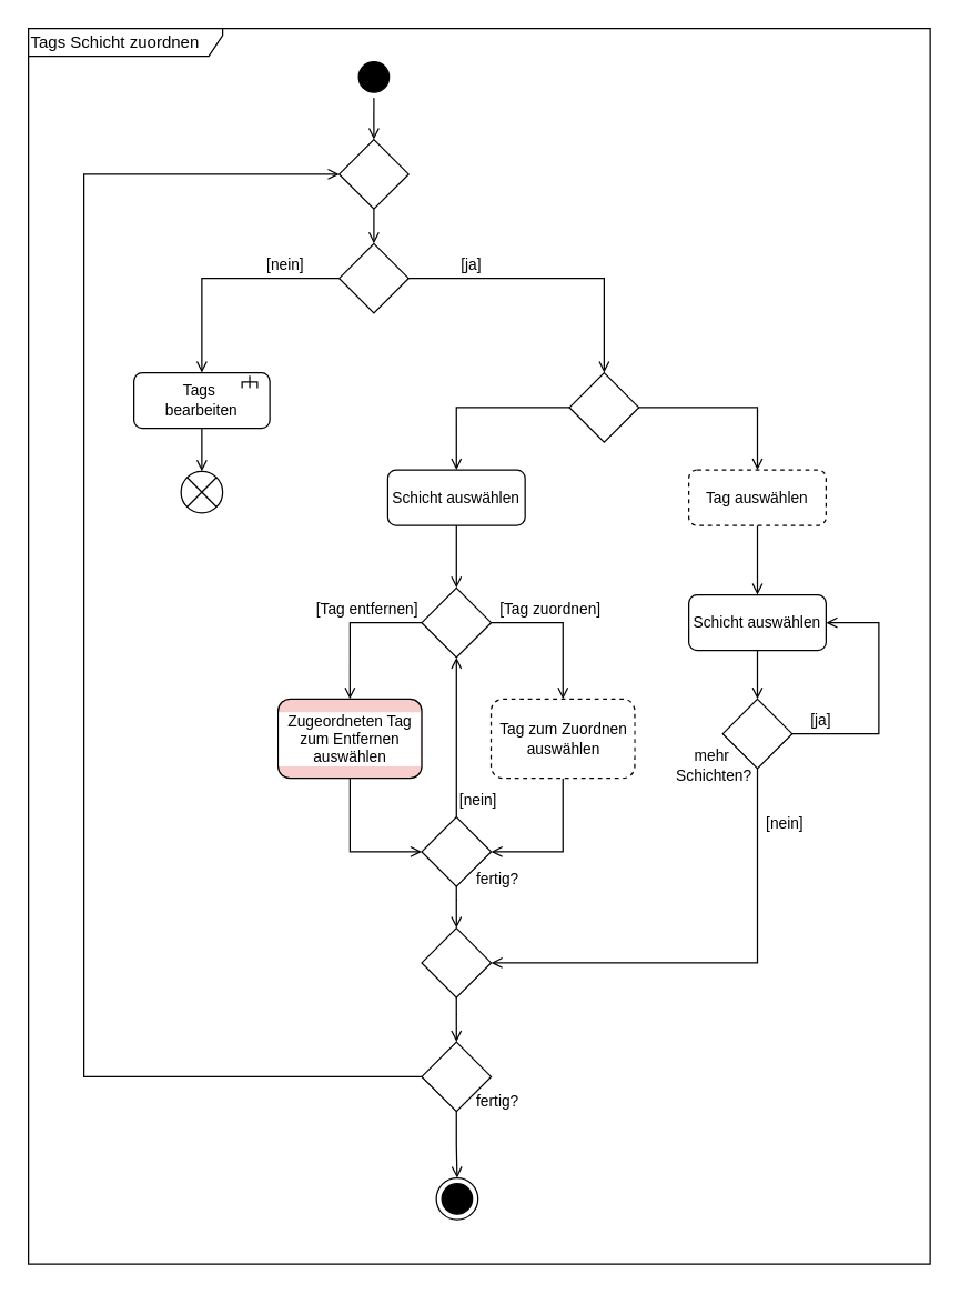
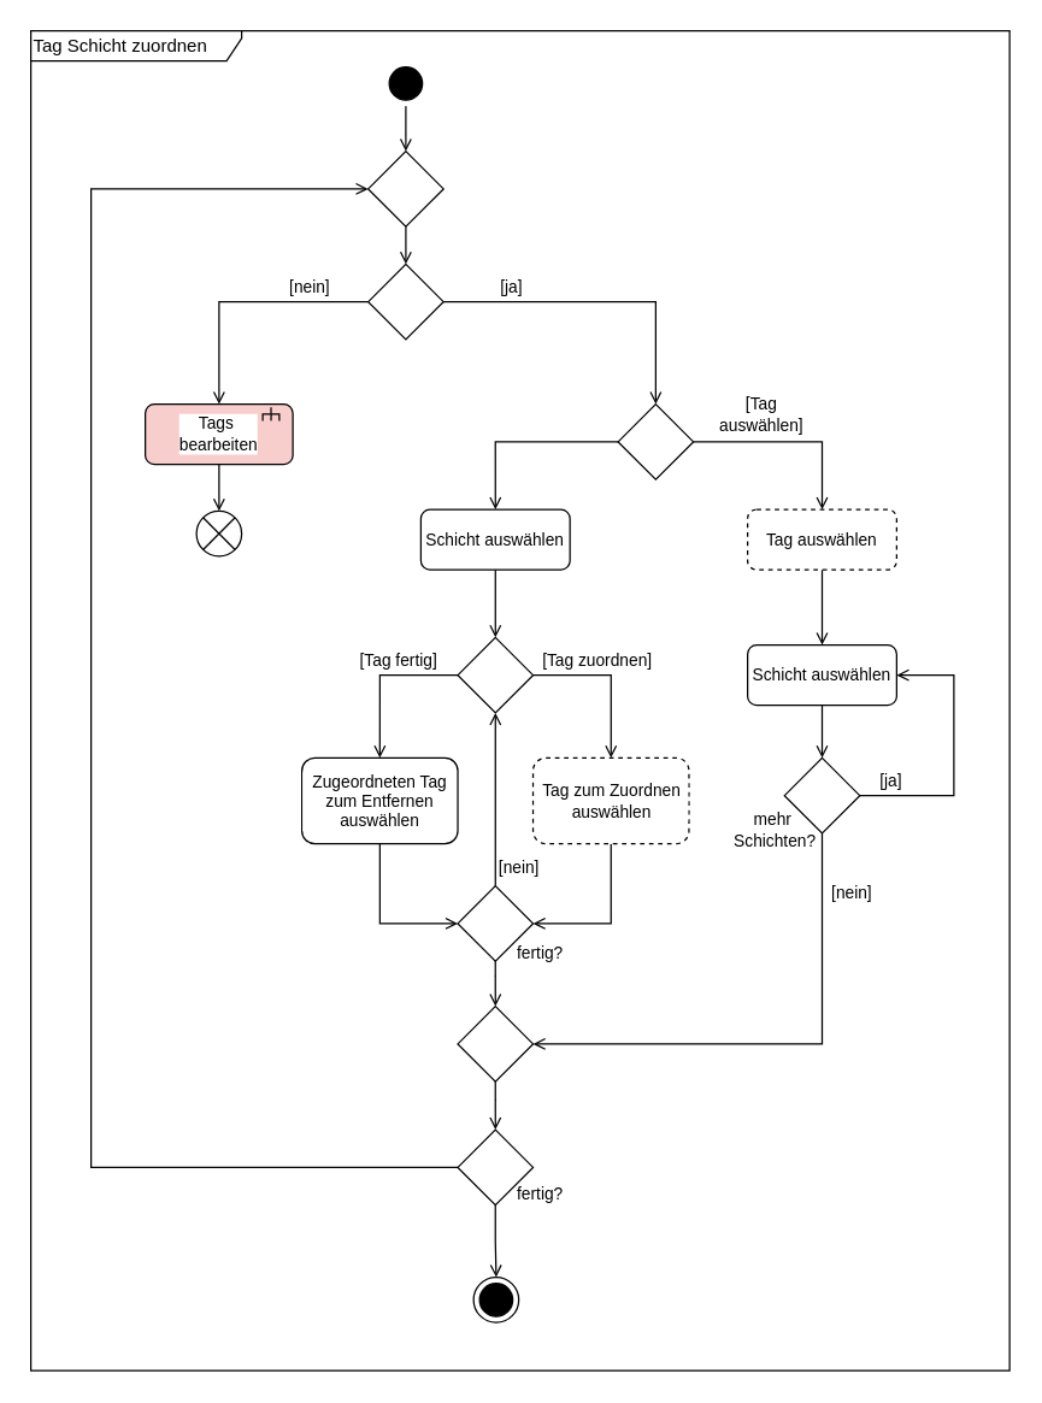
  <mxCell id="0" />
  <mxCell id="1" parent="0" />
  <mxCell id="2" value="mehr&amp;nbsp;&lt;div&gt;Schichten?&lt;/div&gt;" style="text;html=1;align=center;verticalAlign=middle;resizable=0;points=[];autosize=1;strokeColor=none;fillColor=none;fontFamily=Helvetica;fontSize=11;fontColor=default;labelBackgroundColor=default;" vertex="1" parent="1"><mxGeometry x="474" y="531" width="80" height="40" as="geometry" /></mxCell>
  <mxCell id="3" style="edgeStyle=orthogonalEdgeStyle;rounded=0;orthogonalLoop=1;jettySize=auto;html=1;entryX=0.5;entryY=0;entryDx=0;entryDy=0;strokeColor=default;align=center;verticalAlign=middle;fontFamily=Helvetica;fontSize=11;fontColor=default;labelBackgroundColor=default;endArrow=open;endFill=0;" edge="1" parent="1" source="4" target="24"><mxGeometry relative="1" as="geometry" /></mxCell>
  <mxCell id="4" value="" style="ellipse;html=1;shape=startState;fillColor=#000000;strokeColor=#000000;" vertex="1" parent="1"><mxGeometry x="254.03" y="40" width="30" height="30" as="geometry" /></mxCell>
- <mxCell id="5" value="Tags Schicht&lt;span style=&quot;background-color: initial;&quot;&gt;&amp;nbsp;zuordnen&lt;/span&gt;" style="shape=umlFrame;whiteSpace=wrap;html=1;pointerEvents=0;width=140;height=20;align=left;" vertex="1" parent="1"><mxGeometry x="20" y="20" width="650" height="890" as="geometry" /></mxCell>
+ <mxCell id="5" value="Tag Schicht&lt;span style=&quot;background-color: initial;&quot;&gt;&amp;nbsp;zuordnen&lt;/span&gt;" style="shape=umlFrame;whiteSpace=wrap;html=1;pointerEvents=0;width=140;height=20;align=left;" vertex="1" parent="1"><mxGeometry x="20" y="20" width="650" height="890" as="geometry" /></mxCell>
  <mxCell id="6" value="" style="ellipse;html=1;shape=endState;fillColor=#000000;strokeColor=#000000;fontFamily=Helvetica;fontSize=11;fontColor=default;labelBackgroundColor=default;" vertex="1" parent="1"><mxGeometry x="314.03" y="848" width="30" height="30" as="geometry" /></mxCell>
  <mxCell id="7" style="edgeStyle=orthogonalEdgeStyle;rounded=0;orthogonalLoop=1;jettySize=auto;html=1;strokeColor=default;align=center;verticalAlign=middle;fontFamily=Helvetica;fontSize=11;fontColor=default;labelBackgroundColor=default;endArrow=open;endFill=0;exitX=0;exitY=0.5;exitDx=0;exitDy=0;entryX=0.5;entryY=0;entryDx=0;entryDy=0;" edge="1" parent="1" target="10" source="20"><mxGeometry relative="1" as="geometry"><mxPoint x="-16" y="187" as="sourcePoint" /><Array as="points"><mxPoint x="145" y="200" /></Array></mxGeometry></mxCell>
  <mxCell id="8" value="" style="shape=sumEllipse;perimeter=ellipsePerimeter;html=1;backgroundOutline=1;fontFamily=Helvetica;fontSize=11;fontColor=default;labelBackgroundColor=default;" vertex="1" parent="1"><mxGeometry x="130" y="339" width="30" height="30" as="geometry" /></mxCell>
  <mxCell id="9" style="edgeStyle=orthogonalEdgeStyle;rounded=0;orthogonalLoop=1;jettySize=auto;html=1;entryX=0.5;entryY=0;entryDx=0;entryDy=0;strokeColor=default;align=center;verticalAlign=middle;fontFamily=Helvetica;fontSize=11;fontColor=default;labelBackgroundColor=default;endArrow=open;endFill=0;" edge="1" parent="1" source="10" target="8"><mxGeometry relative="1" as="geometry" /></mxCell>
- <mxCell id="10" value="Tags&amp;nbsp;&lt;div&gt;bearbeiten&lt;/div&gt;" style="rounded=1;whiteSpace=wrap;html=1;fontFamily=Helvetica;fontSize=11;fontColor=default;labelBackgroundColor=default;" vertex="1" parent="1"><mxGeometry x="96" y="268" width="98" height="40" as="geometry" /></mxCell>
+ <mxCell id="10" value="Tags&amp;nbsp;&lt;div&gt;bearbeiten&lt;/div&gt;" style="rounded=1;whiteSpace=wrap;html=1;fontFamily=Helvetica;fontSize=11;fontColor=default;labelBackgroundColor=default;fillColor=#f8cecc;" vertex="1" parent="1"><mxGeometry x="96" y="268" width="98" height="40" as="geometry" /></mxCell>
  <mxCell id="11" value="" style="strokeWidth=1;html=1;shape=mxgraph.flowchart.annotation_2;align=left;labelPosition=right;pointerEvents=1;rotation=90;fontFamily=Helvetica;fontSize=11;fontColor=default;labelBackgroundColor=default;" vertex="1" parent="1"><mxGeometry x="175" y="269" width="9" height="11" as="geometry" /></mxCell>
  <mxCell id="12" value="" style="endArrow=none;html=1;rounded=0;entryX=0.519;entryY=0.49;entryDx=0;entryDy=0;entryPerimeter=0;exitX=1;exitY=0.5;exitDx=0;exitDy=0;exitPerimeter=0;strokeWidth=1;strokeColor=default;align=center;verticalAlign=middle;fontFamily=Helvetica;fontSize=11;fontColor=default;labelBackgroundColor=default;edgeStyle=orthogonalEdgeStyle;" edge="1" parent="1" source="11" target="11"><mxGeometry width="50" height="50" relative="1" as="geometry"><mxPoint x="-437" y="381.5" as="sourcePoint" /><mxPoint x="-374" y="411.5" as="targetPoint" /></mxGeometry></mxCell>
  <mxCell id="13" style="edgeStyle=orthogonalEdgeStyle;rounded=0;orthogonalLoop=1;jettySize=auto;html=1;entryX=0.5;entryY=0;entryDx=0;entryDy=0;strokeColor=default;align=center;verticalAlign=middle;fontFamily=Helvetica;fontSize=11;fontColor=default;labelBackgroundColor=default;endArrow=open;endFill=0;" edge="1" parent="1" source="28" target="14"><mxGeometry relative="1" as="geometry" /></mxCell>
  <mxCell id="14" value="Schicht auswählen" style="rounded=1;whiteSpace=wrap;html=1;fontFamily=Helvetica;fontSize=11;fontColor=default;labelBackgroundColor=default;" vertex="1" parent="1"><mxGeometry x="496" y="428" width="99" height="40" as="geometry" /></mxCell>
  <mxCell id="15" style="edgeStyle=orthogonalEdgeStyle;rounded=0;orthogonalLoop=1;jettySize=auto;html=1;entryX=1;entryY=0.5;entryDx=0;entryDy=0;strokeColor=default;align=center;verticalAlign=middle;fontFamily=Helvetica;fontSize=11;fontColor=default;labelBackgroundColor=default;endArrow=open;endFill=0;" edge="1" parent="1" source="16" target="14"><mxGeometry relative="1" as="geometry"><Array as="points"><mxPoint x="633" y="528" /><mxPoint x="633" y="448" /></Array></mxGeometry></mxCell>
  <mxCell id="16" value="" style="rhombus;whiteSpace=wrap;html=1;fontFamily=Helvetica;fontSize=11;fontColor=default;labelBackgroundColor=default;" vertex="1" parent="1"><mxGeometry x="520.5" y="503" width="50" height="50" as="geometry" /></mxCell>
  <mxCell id="17" style="edgeStyle=orthogonalEdgeStyle;rounded=0;orthogonalLoop=1;jettySize=auto;html=1;strokeColor=default;align=center;verticalAlign=middle;fontFamily=Helvetica;fontSize=11;fontColor=default;labelBackgroundColor=default;endArrow=open;endFill=0;" edge="1" parent="1" source="14" target="16"><mxGeometry relative="1" as="geometry"><mxPoint x="545" y="513" as="targetPoint" /></mxGeometry></mxCell>
  <mxCell id="18" value="[ja]" style="text;html=1;align=center;verticalAlign=middle;resizable=0;points=[];autosize=1;strokeColor=none;fillColor=none;fontFamily=Helvetica;fontSize=11;fontColor=default;labelBackgroundColor=default;" vertex="1" parent="1"><mxGeometry x="571" y="503" width="40" height="30" as="geometry" /></mxCell>
  <mxCell id="19" style="edgeStyle=orthogonalEdgeStyle;rounded=0;orthogonalLoop=1;jettySize=auto;html=1;entryX=0.5;entryY=0;entryDx=0;entryDy=0;endArrow=open;endFill=0;" edge="1" parent="1" source="20" target="31"><mxGeometry relative="1" as="geometry" /></mxCell>
  <mxCell id="20" value="" style="rhombus;whiteSpace=wrap;html=1;" vertex="1" parent="1"><mxGeometry x="244.03" y="175" width="50" height="50" as="geometry" /></mxCell>
  <mxCell id="21" value="[nein]" style="text;html=1;align=center;verticalAlign=middle;resizable=0;points=[];autosize=1;strokeColor=none;fillColor=none;fontFamily=Helvetica;fontSize=11;fontColor=default;labelBackgroundColor=default;" vertex="1" parent="1"><mxGeometry x="180" y="175" width="50" height="30" as="geometry" /></mxCell>
  <mxCell id="22" value="[ja]" style="text;html=1;align=center;verticalAlign=middle;resizable=0;points=[];autosize=1;strokeColor=none;fillColor=none;fontFamily=Helvetica;fontSize=11;fontColor=default;labelBackgroundColor=default;" vertex="1" parent="1"><mxGeometry x="319.03" y="175" width="40" height="30" as="geometry" /></mxCell>
  <mxCell id="23" style="edgeStyle=orthogonalEdgeStyle;rounded=0;orthogonalLoop=1;jettySize=auto;html=1;exitX=0.5;exitY=1;exitDx=0;exitDy=0;entryX=0.5;entryY=0;entryDx=0;entryDy=0;strokeColor=default;align=center;verticalAlign=middle;fontFamily=Helvetica;fontSize=11;fontColor=default;labelBackgroundColor=default;endArrow=open;endFill=0;" edge="1" parent="1" source="24" target="20"><mxGeometry relative="1" as="geometry" /></mxCell>
  <mxCell id="24" value="" style="rhombus;whiteSpace=wrap;html=1;fontFamily=Helvetica;fontSize=11;fontColor=default;labelBackgroundColor=default;" vertex="1" parent="1"><mxGeometry x="244.03" y="100" width="50" height="50" as="geometry" /></mxCell>
  <mxCell id="25" style="edgeStyle=orthogonalEdgeStyle;rounded=0;orthogonalLoop=1;jettySize=auto;html=1;entryX=0;entryY=0.5;entryDx=0;entryDy=0;strokeColor=default;align=center;verticalAlign=middle;fontFamily=Helvetica;fontSize=11;fontColor=default;labelBackgroundColor=default;endArrow=open;endFill=0;" edge="1" parent="1" source="26" target="42"><mxGeometry relative="1" as="geometry" /></mxCell>
- <mxCell id="26" value="Zugeordneten Tag zum Entfernen auswählen" style="rounded=1;whiteSpace=wrap;html=1;fontFamily=Helvetica;fontSize=11;fontColor=default;labelBackgroundColor=default;fillColor=#f8cecc;" vertex="1" parent="1"><mxGeometry x="200" y="503" width="103.53" height="57" as="geometry" /></mxCell>
+ <mxCell id="26" value="Zugeordneten Tag zum Entfernen auswählen" style="rounded=1;whiteSpace=wrap;html=1;fontFamily=Helvetica;fontSize=11;fontColor=default;labelBackgroundColor=default;" vertex="1" parent="1"><mxGeometry x="200" y="503" width="103.53" height="57" as="geometry" /></mxCell>
  <mxCell id="27" style="edgeStyle=orthogonalEdgeStyle;rounded=0;orthogonalLoop=1;jettySize=auto;html=1;entryX=1;entryY=0.5;entryDx=0;entryDy=0;strokeColor=default;align=center;verticalAlign=middle;fontFamily=Helvetica;fontSize=11;fontColor=default;labelBackgroundColor=default;endArrow=open;endFill=0;exitX=0.5;exitY=1;exitDx=0;exitDy=0;" edge="1" parent="1" source="53" target="42"><mxGeometry relative="1" as="geometry"><mxPoint x="402.5" y="542.997" as="sourcePoint" /></mxGeometry></mxCell>
  <mxCell id="28" value="Tag auswählen" style="rounded=1;whiteSpace=wrap;html=1;fontFamily=Helvetica;fontSize=11;fontColor=default;labelBackgroundColor=default;dashed=1;" vertex="1" parent="1"><mxGeometry x="496" y="338" width="99" height="40" as="geometry" /></mxCell>
  <mxCell id="29" style="edgeStyle=orthogonalEdgeStyle;rounded=0;orthogonalLoop=1;jettySize=auto;html=1;entryX=0.5;entryY=0;entryDx=0;entryDy=0;strokeColor=default;align=center;verticalAlign=middle;fontFamily=Helvetica;fontSize=11;fontColor=default;labelBackgroundColor=default;endArrow=open;endFill=0;exitX=1;exitY=0.5;exitDx=0;exitDy=0;" edge="1" parent="1" source="31" target="28"><mxGeometry relative="1" as="geometry" /></mxCell>
  <mxCell id="30" style="edgeStyle=orthogonalEdgeStyle;rounded=0;orthogonalLoop=1;jettySize=auto;html=1;entryX=0.5;entryY=0;entryDx=0;entryDy=0;strokeColor=default;align=center;verticalAlign=middle;fontFamily=Helvetica;fontSize=11;fontColor=default;labelBackgroundColor=default;endArrow=open;endFill=0;" edge="1" parent="1" source="31" target="32"><mxGeometry relative="1" as="geometry" /></mxCell>
  <mxCell id="31" value="" style="rhombus;whiteSpace=wrap;html=1;" vertex="1" parent="1"><mxGeometry x="410" y="268" width="50" height="50" as="geometry" /></mxCell>
  <mxCell id="32" value="Schicht auswählen" style="rounded=1;whiteSpace=wrap;html=1;fontFamily=Helvetica;fontSize=11;fontColor=default;labelBackgroundColor=default;" vertex="1" parent="1"><mxGeometry x="279.03" y="338" width="99" height="40" as="geometry" /></mxCell>
+ <mxCell id="33" value="[Tag&lt;div&gt;auswählen]&lt;/div&gt;" style="text;html=1;align=center;verticalAlign=middle;resizable=0;points=[];autosize=1;strokeColor=none;fillColor=none;fontFamily=Helvetica;fontSize=11;fontColor=default;labelBackgroundColor=default;" vertex="1" parent="1"><mxGeometry x="465" y="255" width="80" height="40" as="geometry" /></mxCell>
  <mxCell id="34" style="edgeStyle=orthogonalEdgeStyle;rounded=0;orthogonalLoop=1;jettySize=auto;html=1;strokeColor=default;align=center;verticalAlign=middle;fontFamily=Helvetica;fontSize=11;fontColor=default;labelBackgroundColor=default;endArrow=open;endFill=0;exitX=0.5;exitY=1;exitDx=0;exitDy=0;" edge="1" parent="1" source="32" target="37"><mxGeometry relative="1" as="geometry" /></mxCell>
  <mxCell id="35" style="edgeStyle=orthogonalEdgeStyle;rounded=0;orthogonalLoop=1;jettySize=auto;html=1;entryX=0.5;entryY=0;entryDx=0;entryDy=0;strokeColor=default;align=center;verticalAlign=middle;fontFamily=Helvetica;fontSize=11;fontColor=default;labelBackgroundColor=default;endArrow=open;endFill=0;" edge="1" parent="1" source="37" target="53"><mxGeometry relative="1" as="geometry"><mxPoint x="402.53" y="502.997" as="targetPoint" /><Array as="points"><mxPoint x="405" y="448" /></Array></mxGeometry></mxCell>
  <mxCell id="36" style="edgeStyle=orthogonalEdgeStyle;rounded=0;orthogonalLoop=1;jettySize=auto;html=1;entryX=0.5;entryY=0;entryDx=0;entryDy=0;strokeColor=default;align=center;verticalAlign=middle;fontFamily=Helvetica;fontSize=11;fontColor=default;labelBackgroundColor=default;endArrow=open;endFill=0;" edge="1" parent="1" source="37" target="26"><mxGeometry relative="1" as="geometry"><Array as="points"><mxPoint x="252" y="448" /></Array></mxGeometry></mxCell>
  <mxCell id="37" value="" style="rhombus;whiteSpace=wrap;html=1;fontFamily=Helvetica;fontSize=11;fontColor=default;labelBackgroundColor=default;" vertex="1" parent="1"><mxGeometry x="303.53" y="423" width="50" height="50" as="geometry" /></mxCell>
- <mxCell id="38" value="[Tag entfernen]" style="text;html=1;align=center;verticalAlign=middle;resizable=0;points=[];autosize=1;strokeColor=none;fillColor=none;fontFamily=Helvetica;fontSize=11;fontColor=default;labelBackgroundColor=default;" vertex="1" parent="1"><mxGeometry x="214.03" y="423" width="100" height="30" as="geometry" /></mxCell>
+ <mxCell id="38" value="[Tag fertig]" style="text;html=1;align=center;verticalAlign=middle;resizable=0;points=[];autosize=1;strokeColor=none;fillColor=none;fontFamily=Helvetica;fontSize=11;fontColor=default;labelBackgroundColor=default;" vertex="1" parent="1"><mxGeometry x="214.03" y="423" width="100" height="30" as="geometry" /></mxCell>
  <mxCell id="39" value="[Tag zuordnen]" style="text;html=1;align=center;verticalAlign=middle;resizable=0;points=[];autosize=1;strokeColor=none;fillColor=none;fontFamily=Helvetica;fontSize=11;fontColor=default;labelBackgroundColor=default;" vertex="1" parent="1"><mxGeometry x="346" y="423" width="100" height="30" as="geometry" /></mxCell>
  <mxCell id="40" style="edgeStyle=orthogonalEdgeStyle;rounded=0;orthogonalLoop=1;jettySize=auto;html=1;entryX=0.5;entryY=1;entryDx=0;entryDy=0;strokeColor=default;align=center;verticalAlign=middle;fontFamily=Helvetica;fontSize=11;fontColor=default;labelBackgroundColor=default;endArrow=open;endFill=0;" edge="1" parent="1" source="42" target="37"><mxGeometry relative="1" as="geometry" /></mxCell>
  <mxCell id="41" style="edgeStyle=orthogonalEdgeStyle;rounded=0;orthogonalLoop=1;jettySize=auto;html=1;entryX=0.5;entryY=0;entryDx=0;entryDy=0;strokeColor=default;align=center;verticalAlign=middle;fontFamily=Helvetica;fontSize=11;fontColor=default;labelBackgroundColor=default;endArrow=open;endFill=0;" edge="1" parent="1" source="42" target="49"><mxGeometry relative="1" as="geometry" /></mxCell>
  <mxCell id="42" value="" style="rhombus;whiteSpace=wrap;html=1;fontFamily=Helvetica;fontSize=11;fontColor=default;labelBackgroundColor=default;" vertex="1" parent="1"><mxGeometry x="303.53" y="588" width="50" height="50" as="geometry" /></mxCell>
  <mxCell id="43" value="fertig?" style="text;html=1;align=center;verticalAlign=middle;resizable=0;points=[];autosize=1;strokeColor=none;fillColor=none;fontFamily=Helvetica;fontSize=11;fontColor=default;labelBackgroundColor=default;" vertex="1" parent="1"><mxGeometry x="333" y="618" width="50" height="30" as="geometry" /></mxCell>
  <mxCell id="44" value="[nein]" style="text;html=1;align=center;verticalAlign=middle;resizable=0;points=[];autosize=1;strokeColor=none;fillColor=none;fontFamily=Helvetica;fontSize=11;fontColor=default;labelBackgroundColor=default;" vertex="1" parent="1"><mxGeometry x="319" y="561" width="50" height="30" as="geometry" /></mxCell>
  <mxCell id="45" value="[nein]" style="text;html=1;align=center;verticalAlign=middle;resizable=0;points=[];autosize=1;strokeColor=none;fillColor=none;fontFamily=Helvetica;fontSize=11;fontColor=default;labelBackgroundColor=default;" vertex="1" parent="1"><mxGeometry x="540" y="578" width="50" height="30" as="geometry" /></mxCell>
  <mxCell id="46" style="edgeStyle=orthogonalEdgeStyle;rounded=0;orthogonalLoop=1;jettySize=auto;html=1;strokeColor=default;align=center;verticalAlign=middle;fontFamily=Helvetica;fontSize=11;fontColor=default;labelBackgroundColor=default;endArrow=open;endFill=0;exitX=0.5;exitY=1;exitDx=0;exitDy=0;" edge="1" parent="1" source="16" target="49"><mxGeometry relative="1" as="geometry"><Array as="points"><mxPoint x="546" y="693" /></Array></mxGeometry></mxCell>
  <mxCell id="47" style="edgeStyle=orthogonalEdgeStyle;rounded=0;orthogonalLoop=1;jettySize=auto;html=1;entryX=0;entryY=0.5;entryDx=0;entryDy=0;strokeColor=default;align=center;verticalAlign=middle;fontFamily=Helvetica;fontSize=11;fontColor=default;labelBackgroundColor=default;endArrow=open;endFill=0;exitX=0;exitY=0.5;exitDx=0;exitDy=0;" edge="1" parent="1" source="52" target="24"><mxGeometry relative="1" as="geometry"><Array as="points"><mxPoint x="60" y="775" /><mxPoint x="60" y="125" /></Array></mxGeometry></mxCell>
  <mxCell id="48" style="edgeStyle=orthogonalEdgeStyle;rounded=0;orthogonalLoop=1;jettySize=auto;html=1;entryX=0.5;entryY=0;entryDx=0;entryDy=0;strokeColor=default;align=center;verticalAlign=middle;fontFamily=Helvetica;fontSize=11;fontColor=default;labelBackgroundColor=default;endArrow=open;endFill=0;" edge="1" parent="1" source="49" target="52"><mxGeometry relative="1" as="geometry" /></mxCell>
  <mxCell id="49" value="" style="rhombus;whiteSpace=wrap;html=1;fontFamily=Helvetica;fontSize=11;fontColor=default;labelBackgroundColor=default;" vertex="1" parent="1"><mxGeometry x="303.53" y="668" width="50" height="50" as="geometry" /></mxCell>
  <mxCell id="50" value="fertig?" style="text;html=1;align=center;verticalAlign=middle;resizable=0;points=[];autosize=1;strokeColor=none;fillColor=none;fontFamily=Helvetica;fontSize=11;fontColor=default;labelBackgroundColor=default;" vertex="1" parent="1"><mxGeometry x="333" y="778" width="50" height="30" as="geometry" /></mxCell>
  <mxCell id="51" style="edgeStyle=orthogonalEdgeStyle;rounded=0;orthogonalLoop=1;jettySize=auto;html=1;entryX=0.5;entryY=0;entryDx=0;entryDy=0;strokeColor=default;align=center;verticalAlign=middle;fontFamily=Helvetica;fontSize=11;fontColor=default;labelBackgroundColor=default;endArrow=open;endFill=0;" edge="1" parent="1" source="52" target="6"><mxGeometry relative="1" as="geometry" /></mxCell>
  <mxCell id="52" value="" style="rhombus;whiteSpace=wrap;html=1;fontFamily=Helvetica;fontSize=11;fontColor=default;labelBackgroundColor=default;" vertex="1" parent="1"><mxGeometry x="303.53" y="750" width="50" height="50" as="geometry" /></mxCell>
  <mxCell id="53" value="Tag zum Zuordnen auswählen" style="rounded=1;whiteSpace=wrap;html=1;fontFamily=Helvetica;fontSize=11;fontColor=default;labelBackgroundColor=default;dashed=1;" vertex="1" parent="1"><mxGeometry x="353.53" y="503" width="103.53" height="57" as="geometry" /></mxCell>
